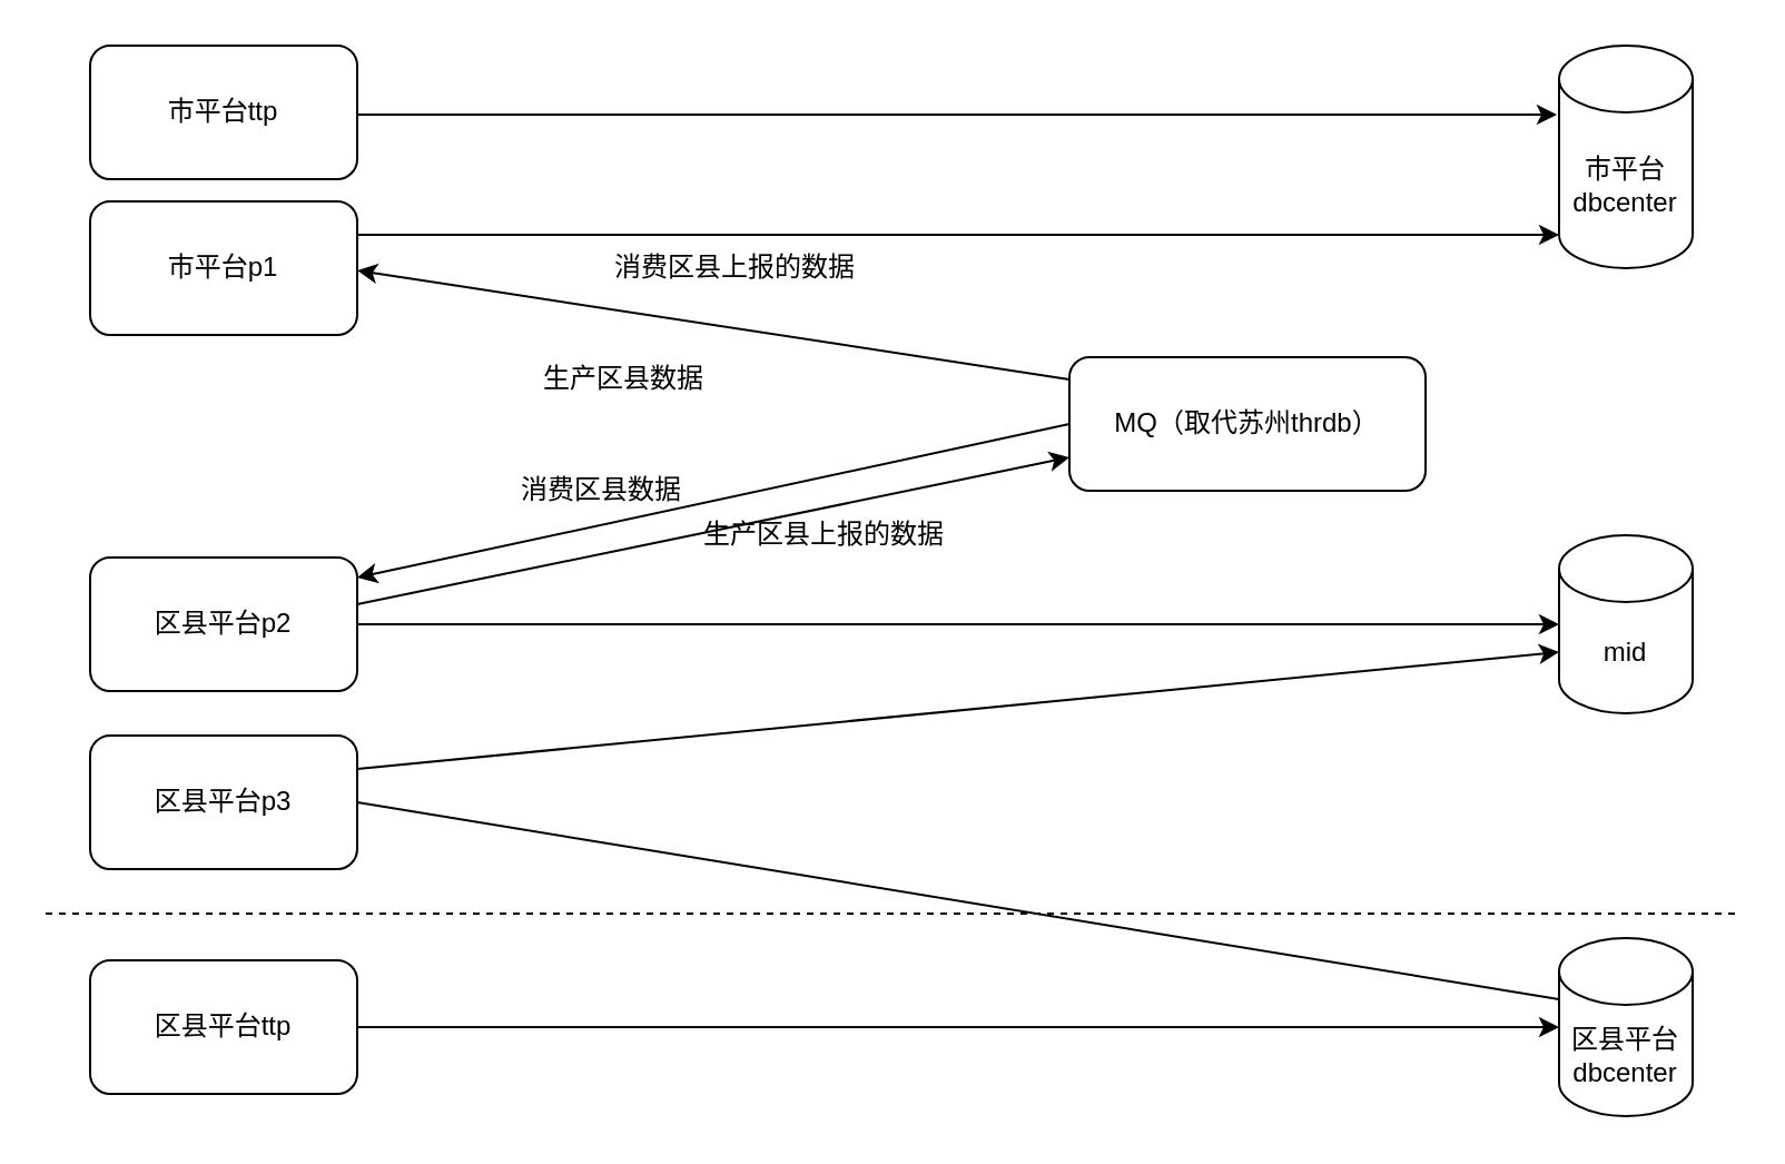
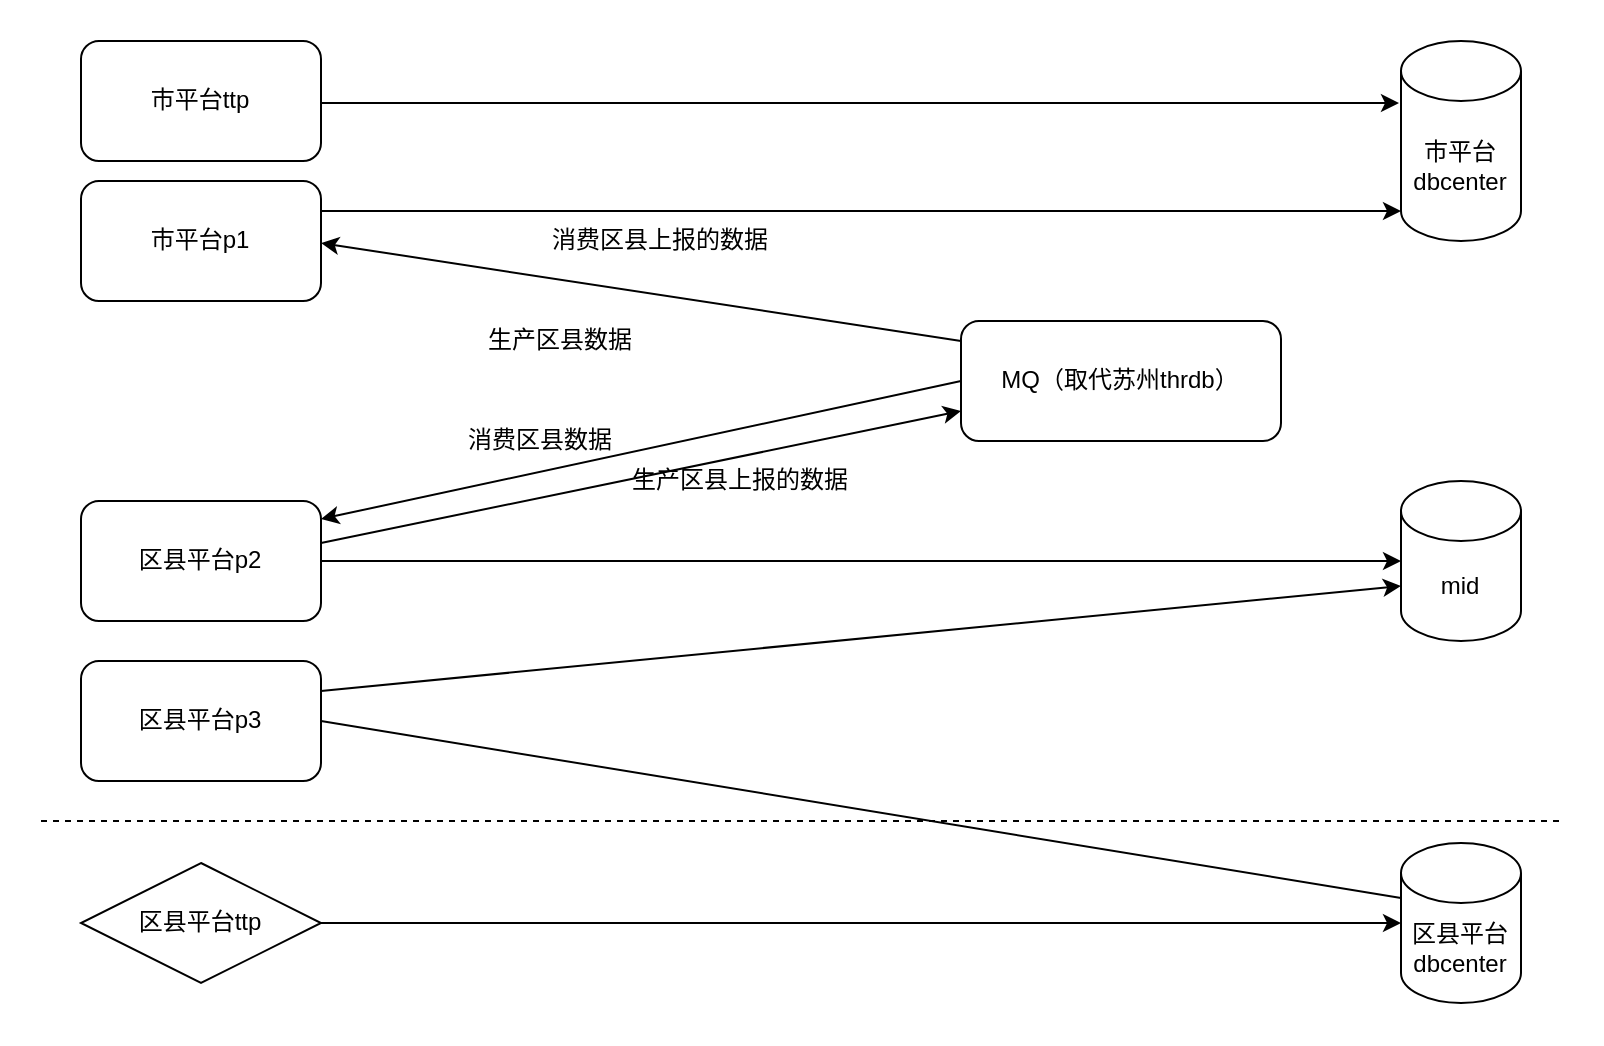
  <mxCell id="0" />
  <mxCell id="1" parent="0" />
  <mxCell id="2" value="市平台ttp" style="rounded=1;whiteSpace=wrap;html=1;" parent="1" vertex="1"><mxGeometry x="40" y="20" width="120" height="60" as="geometry" /></mxCell>
  <mxCell id="3" value="市平台p1" style="rounded=1;whiteSpace=wrap;html=1;" parent="1" vertex="1"><mxGeometry x="40" y="90" width="120" height="60" as="geometry" /></mxCell>
  <mxCell id="4" value="市平台dbcenter" style="shape=cylinder3;whiteSpace=wrap;html=1;boundedLbl=1;backgroundOutline=1;size=15;" parent="1" vertex="1"><mxGeometry x="700" y="20" width="60" height="100" as="geometry" /></mxCell>
  <mxCell id="5" value="mid" style="shape=cylinder3;whiteSpace=wrap;html=1;boundedLbl=1;backgroundOutline=1;size=15;" parent="1" vertex="1"><mxGeometry x="700" y="240" width="60" height="80" as="geometry" /></mxCell>
  <mxCell id="6" value="区县平台dbcenter" style="shape=cylinder3;whiteSpace=wrap;html=1;boundedLbl=1;backgroundOutline=1;size=15;" parent="1" vertex="1"><mxGeometry x="700" y="421" width="60" height="80" as="geometry" /></mxCell>
  <mxCell id="7" value="区县平台p2" style="rounded=1;whiteSpace=wrap;html=1;" parent="1" vertex="1"><mxGeometry x="40" y="250" width="120" height="60" as="geometry" /></mxCell>
  <mxCell id="8" value="区县平台p3" style="rounded=1;whiteSpace=wrap;html=1;" parent="1" vertex="1"><mxGeometry x="40" y="330" width="120" height="60" as="geometry" /></mxCell>
  <mxCell id="9" value="" style="endArrow=classic;html=1;" parent="1" edge="1"><mxGeometry width="50" height="50" relative="1" as="geometry"><mxPoint x="160" y="51" as="sourcePoint" /><mxPoint x="699" y="51" as="targetPoint" /></mxGeometry></mxCell>
  <mxCell id="10" value="MQ（取代苏州thrdb）" style="rounded=1;whiteSpace=wrap;html=1;" parent="1" vertex="1"><mxGeometry x="480" y="160" width="160" height="60" as="geometry" /></mxCell>
  <mxCell id="11" value="" style="endArrow=classic;html=1;exitX=0;exitY=0.167;exitDx=0;exitDy=0;entryX=1;entryY=0.5;entryDx=0;entryDy=0;exitPerimeter=0;" parent="1" source="10" edge="1"><mxGeometry width="50" height="50" relative="1" as="geometry"><mxPoint x="480" y="161" as="sourcePoint" /><mxPoint x="160" y="121" as="targetPoint" /></mxGeometry></mxCell>
  <mxCell id="12" value="消费区县上报的数据" style="text;html=1;strokeColor=none;fillColor=none;align=center;verticalAlign=middle;whiteSpace=wrap;rounded=0;" parent="1" vertex="1"><mxGeometry x="260" y="110" width="140" height="20" as="geometry" /></mxCell>
  <mxCell id="13" value="生产区县数据" style="text;html=1;strokeColor=none;fillColor=none;align=center;verticalAlign=middle;whiteSpace=wrap;rounded=0;" parent="1" vertex="1"><mxGeometry x="210" y="160" width="140" height="20" as="geometry" /></mxCell>
  <mxCell id="14" value="" style="endArrow=classic;html=1;exitX=1;exitY=0.5;exitDx=0;exitDy=0;entryX=0;entryY=0.5;entryDx=0;entryDy=0;entryPerimeter=0;" parent="1" source="7" target="5" edge="1"><mxGeometry width="50" height="50" relative="1" as="geometry"><mxPoint x="170" y="60" as="sourcePoint" /><mxPoint x="898.98" y="59" as="targetPoint" /></mxGeometry></mxCell>
  <mxCell id="15" value="" style="endArrow=classic;html=1;exitX=1;exitY=0.25;exitDx=0;exitDy=0;entryX=0;entryY=1;entryDx=0;entryDy=-15;entryPerimeter=0;" parent="1" source="3" target="4" edge="1"><mxGeometry width="50" height="50" relative="1" as="geometry"><mxPoint x="170" y="60" as="sourcePoint" /><mxPoint x="887" y="90" as="targetPoint" /></mxGeometry></mxCell>
  <mxCell id="16" value="" style="endArrow=classic;html=1;exitX=1;exitY=0.25;exitDx=0;exitDy=0;entryX=0;entryY=0.75;entryDx=0;entryDy=0;" parent="1" target="10" edge="1"><mxGeometry width="50" height="50" relative="1" as="geometry"><mxPoint x="160" y="271" as="sourcePoint" /><mxPoint x="480" y="195" as="targetPoint" /></mxGeometry></mxCell>
  <mxCell id="17" value="生产区县上报的数据" style="text;html=1;strokeColor=none;fillColor=none;align=center;verticalAlign=middle;whiteSpace=wrap;rounded=0;" parent="1" vertex="1"><mxGeometry x="300" y="230" width="140" height="20" as="geometry" /></mxCell>
  <mxCell id="18" value="" style="endArrow=classic;html=1;entryX=1;entryY=0.5;entryDx=0;entryDy=0;exitX=0;exitY=0.5;exitDx=0;exitDy=0;" parent="1" source="10" edge="1"><mxGeometry width="50" height="50" relative="1" as="geometry"><mxPoint x="470" y="189" as="sourcePoint" /><mxPoint x="160" y="259" as="targetPoint" /></mxGeometry></mxCell>
  <mxCell id="19" value="消费区县数据" style="text;html=1;strokeColor=none;fillColor=none;align=center;verticalAlign=middle;whiteSpace=wrap;rounded=0;" parent="1" vertex="1"><mxGeometry x="200" y="210" width="140" height="20" as="geometry" /></mxCell>
  <mxCell id="20" value="" style="endArrow=classic;html=1;exitX=1;exitY=0.25;exitDx=0;exitDy=0;entryX=0;entryY=0;entryDx=0;entryDy=52.5;entryPerimeter=0;" parent="1" source="8" target="5" edge="1"><mxGeometry width="50" height="50" relative="1" as="geometry"><mxPoint x="170" y="60" as="sourcePoint" /><mxPoint x="898.98" y="59" as="targetPoint" /></mxGeometry></mxCell>
  <mxCell id="21" value="" style="endArrow=none;html=1;exitX=1;exitY=0.5;exitDx=0;exitDy=0;entryX=0;entryY=0;entryDx=0;entryDy=27.5;entryPerimeter=0;" parent="1" source="8" target="6" edge="1"><mxGeometry width="50" height="50" relative="1" as="geometry"><mxPoint x="180" y="70" as="sourcePoint" /><mxPoint x="908.98" y="69" as="targetPoint" /></mxGeometry></mxCell>
- <mxCell id="22" value="区县平台ttp" style="rounded=1;whiteSpace=wrap;html=1;" vertex="1" parent="1"><mxGeometry x="40" y="431" width="120" height="60" as="geometry" /></mxCell>
+ <mxCell id="22" value="区县平台ttp" style="rhombus;whiteSpace=wrap;html=1;" vertex="1" parent="1"><mxGeometry x="40" y="431" width="120" height="60" as="geometry" /></mxCell>
  <mxCell id="23" value="" style="endArrow=classic;html=1;exitX=1;exitY=0.5;exitDx=0;exitDy=0;entryX=0;entryY=0.5;entryDx=0;entryDy=0;entryPerimeter=0;" edge="1" parent="1" source="22" target="6"><mxGeometry width="50" height="50" relative="1" as="geometry"><mxPoint x="170" y="60" as="sourcePoint" /><mxPoint x="708.98" y="60.8" as="targetPoint" /></mxGeometry></mxCell>
  <mxCell id="24" value="" style="endArrow=none;dashed=1;html=1;" edge="1" parent="1"><mxGeometry width="50" height="50" relative="1" as="geometry"><mxPoint x="20" y="410" as="sourcePoint" /><mxPoint x="780" y="410" as="targetPoint" /></mxGeometry></mxCell>
